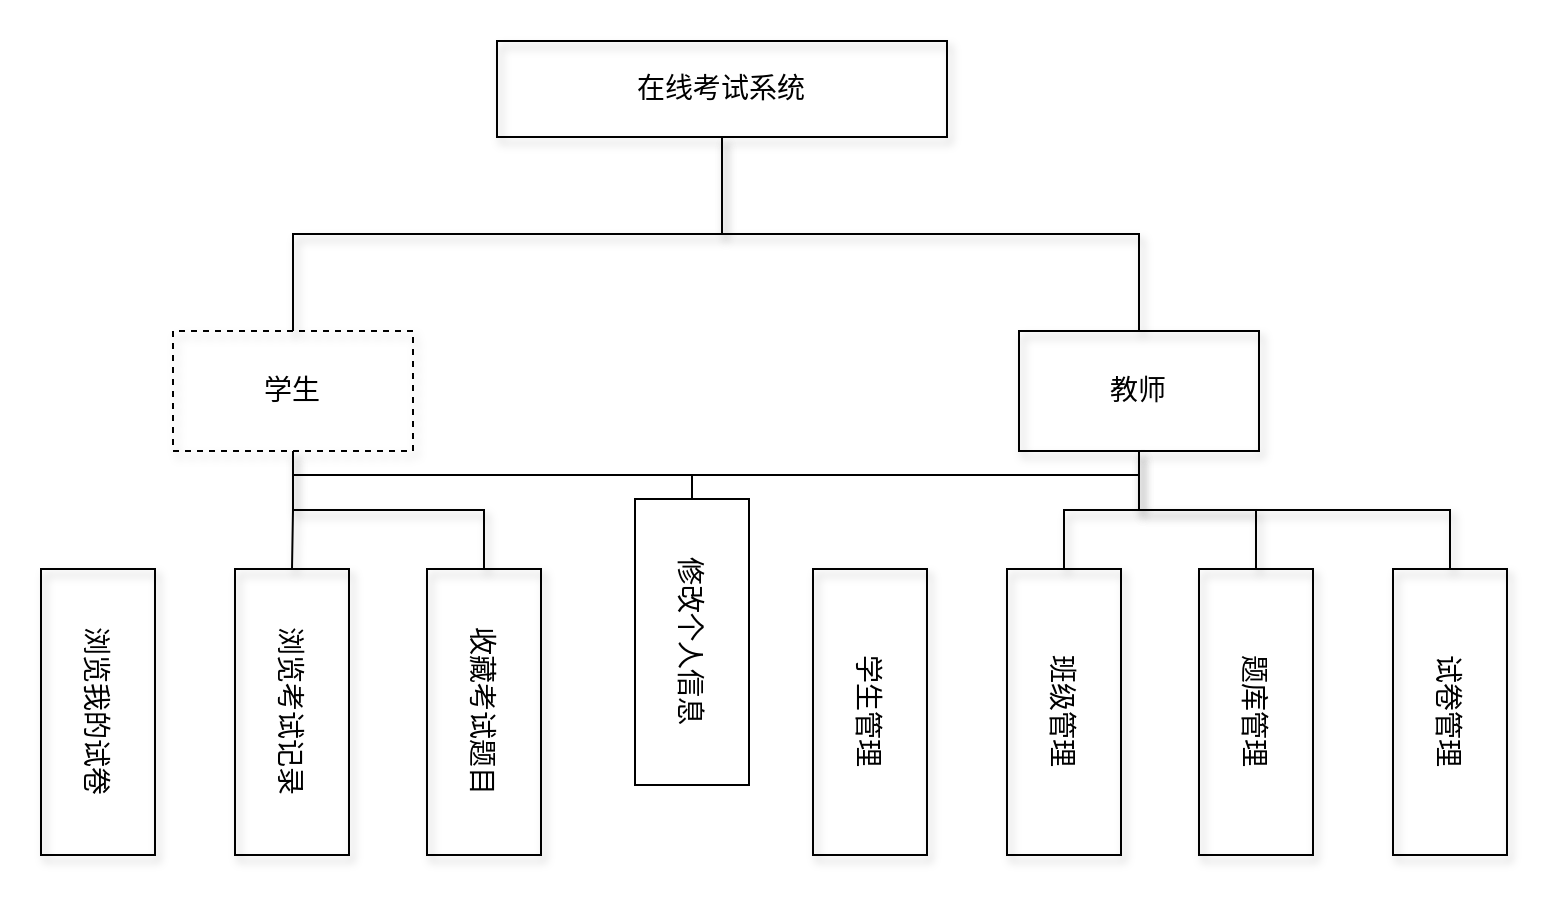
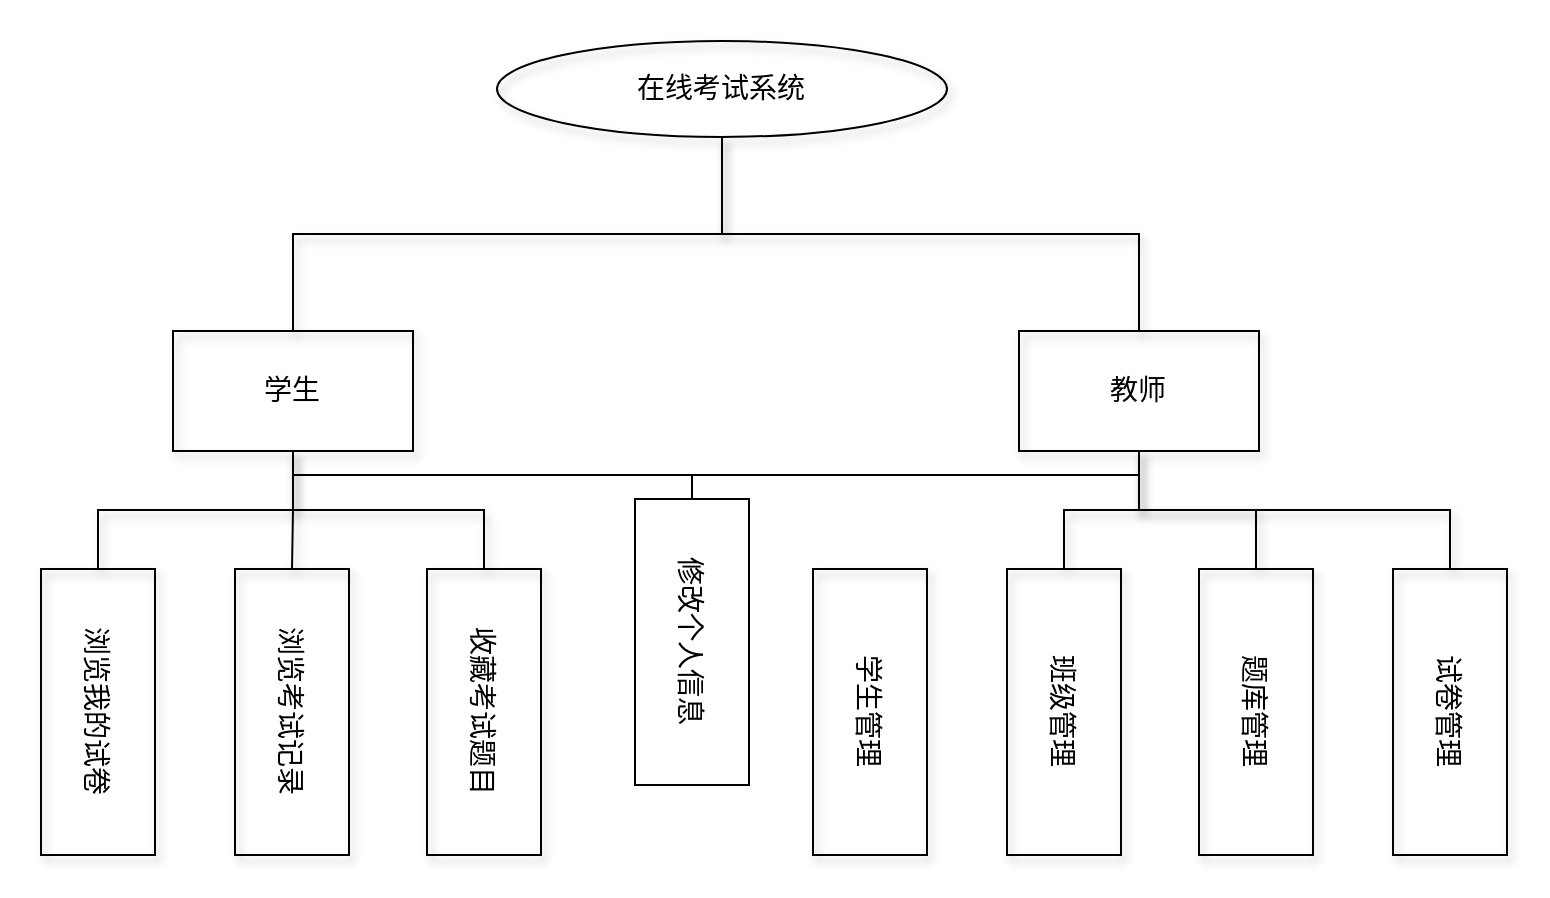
  <mxCell id="0" />
  <mxCell id="1" parent="0" />
  <mxCell id="2" style="edgeStyle=orthogonalEdgeStyle;rounded=0;html=1;exitX=0.5;exitY=1;exitDx=0;exitDy=0;entryX=0.5;entryY=0;entryDx=0;entryDy=0;shadow=1;strokeColor=#000000;strokeWidth=1;fontSize=14;endArrow=none;endFill=0;" edge="1" parent="1" source="4" target="9"><mxGeometry relative="1" as="geometry" /></mxCell>
  <mxCell id="3" style="edgeStyle=orthogonalEdgeStyle;rounded=0;html=1;exitX=0.5;exitY=1;exitDx=0;exitDy=0;shadow=1;strokeColor=#000000;strokeWidth=1;fontSize=14;endArrow=none;endFill=0;" edge="1" parent="1" source="4" target="14"><mxGeometry relative="1" as="geometry" /></mxCell>
- <mxCell id="4" value="&lt;font style=&quot;font-size: 14px;&quot;&gt;在线考试系统&lt;/font&gt;" style="rounded=0;whiteSpace=wrap;html=1;flipV=1;labelBorderColor=none;labelBackgroundColor=#FFFFFF;fillColor=none;strokeColor=#000000;fontColor=#000000;shadow=1;" parent="1" vertex="1"><mxGeometry x="248" y="20" width="225" height="48" as="geometry" /></mxCell>
+ <mxCell id="4" value="&lt;font style=&quot;font-size: 14px;&quot;&gt;在线考试系统&lt;/font&gt;" style="ellipse;whiteSpace=wrap;html=1;flipV=1;labelBorderColor=none;labelBackgroundColor=#FFFFFF;fillColor=none;strokeColor=#000000;fontColor=#000000;shadow=1;" parent="1" vertex="1"><mxGeometry x="248" y="20" width="225" height="48" as="geometry" /></mxCell>
+ <mxCell id="5" style="edgeStyle=orthogonalEdgeStyle;html=1;exitX=0.5;exitY=1;exitDx=0;exitDy=0;strokeColor=#000000;strokeWidth=1;fontSize=14;rounded=0;endArrow=none;endFill=0;shadow=1;" edge="1" parent="1" source="9" target="10"><mxGeometry relative="1" as="geometry" /></mxCell>
  <mxCell id="6" style="edgeStyle=orthogonalEdgeStyle;rounded=0;html=1;exitX=0.5;exitY=1;exitDx=0;exitDy=0;entryX=0.5;entryY=1;entryDx=0;entryDy=0;strokeColor=#000000;strokeWidth=1;fontSize=14;endArrow=none;endFill=0;shadow=1;" edge="1" parent="1" source="9" target="15"><mxGeometry relative="1" as="geometry" /></mxCell>
  <mxCell id="7" style="edgeStyle=orthogonalEdgeStyle;rounded=0;html=1;exitX=0.5;exitY=1;exitDx=0;exitDy=0;entryX=0.5;entryY=1;entryDx=0;entryDy=0;strokeColor=#000000;strokeWidth=1;fontSize=14;endArrow=none;endFill=0;shadow=1;" edge="1" parent="1" source="9" target="16"><mxGeometry relative="1" as="geometry" /></mxCell>
  <mxCell id="8" style="edgeStyle=orthogonalEdgeStyle;rounded=0;html=1;exitX=0.5;exitY=1;exitDx=0;exitDy=0;shadow=0;strokeColor=#000000;strokeWidth=1;fontSize=14;endArrow=none;endFill=0;" edge="1" parent="1" source="9" target="18"><mxGeometry relative="1" as="geometry" /></mxCell>
- <mxCell id="9" value="&lt;font style=&quot;font-size: 14px;&quot;&gt;学生&lt;/font&gt;" style="rounded=0;whiteSpace=wrap;html=1;flipV=1;labelBorderColor=none;labelBackgroundColor=#FFFFFF;fillColor=none;strokeColor=#000000;fontColor=#000000;shadow=1;flipH=0;dashed=1;" parent="1" vertex="1"><mxGeometry x="86" y="165" width="120" height="60" as="geometry" /></mxCell>
+ <mxCell id="9" value="&lt;font style=&quot;font-size: 14px;&quot;&gt;学生&lt;/font&gt;" style="rounded=0;whiteSpace=wrap;html=1;flipV=1;labelBorderColor=none;labelBackgroundColor=#FFFFFF;fillColor=none;strokeColor=#000000;fontColor=#000000;shadow=1;flipH=0;" parent="1" vertex="1"><mxGeometry x="86" y="165" width="120" height="60" as="geometry" /></mxCell>
  <mxCell id="10" value="&lt;font style=&quot;font-size: 14px;&quot;&gt;浏览我的试卷&lt;/font&gt;" style="rounded=0;whiteSpace=wrap;html=1;flipV=1;labelBorderColor=none;labelBackgroundColor=#FFFFFF;fillColor=none;strokeColor=#000000;fontColor=#000000;labelPosition=center;verticalLabelPosition=middle;align=center;verticalAlign=middle;horizontal=0;rotation=-180;shadow=1;" parent="1" vertex="1"><mxGeometry x="20" y="284" width="57" height="143" as="geometry" /></mxCell>
  <mxCell id="11" style="edgeStyle=orthogonalEdgeStyle;rounded=0;html=1;exitX=0.5;exitY=1;exitDx=0;exitDy=0;shadow=1;strokeColor=#000000;strokeWidth=1;fontSize=14;endArrow=none;endFill=0;" edge="1" parent="1" source="14" target="22"><mxGeometry relative="1" as="geometry" /></mxCell>
  <mxCell id="12" style="edgeStyle=orthogonalEdgeStyle;rounded=0;html=1;exitX=0.5;exitY=1;exitDx=0;exitDy=0;entryX=0.5;entryY=1;entryDx=0;entryDy=0;shadow=1;strokeColor=#000000;strokeWidth=1;fontSize=14;endArrow=none;endFill=0;" edge="1" parent="1" source="14" target="20"><mxGeometry relative="1" as="geometry" /></mxCell>
  <mxCell id="13" style="edgeStyle=orthogonalEdgeStyle;rounded=0;html=1;exitX=0.5;exitY=1;exitDx=0;exitDy=0;entryX=0.5;entryY=1;entryDx=0;entryDy=0;shadow=1;strokeColor=#000000;strokeWidth=1;fontSize=14;endArrow=none;endFill=0;" edge="1" parent="1" source="14" target="21"><mxGeometry relative="1" as="geometry" /></mxCell>
  <mxCell id="14" value="&lt;font style=&quot;font-size: 14px;&quot;&gt;教师&lt;/font&gt;" style="rounded=0;whiteSpace=wrap;html=1;flipV=1;labelBorderColor=none;labelBackgroundColor=#FFFFFF;fillColor=none;strokeColor=#000000;fontColor=#000000;flipH=0;shadow=1;" vertex="1" parent="1"><mxGeometry x="509" y="165" width="120" height="60" as="geometry" /></mxCell>
  <mxCell id="15" value="&lt;font style=&quot;font-size: 14px;&quot;&gt;浏览考试记录&lt;/font&gt;" style="rounded=0;whiteSpace=wrap;html=1;flipV=1;labelBorderColor=none;labelBackgroundColor=#FFFFFF;fillColor=none;strokeColor=#000000;fontColor=#000000;labelPosition=center;verticalLabelPosition=middle;align=center;verticalAlign=middle;horizontal=0;rotation=-180;shadow=1;" vertex="1" parent="1"><mxGeometry x="117" y="284" width="57" height="143" as="geometry" /></mxCell>
  <mxCell id="16" value="&lt;font style=&quot;font-size: 14px;&quot;&gt;收藏考试题目&lt;/font&gt;" style="rounded=0;whiteSpace=wrap;html=1;flipV=1;labelBorderColor=none;labelBackgroundColor=#FFFFFF;fillColor=none;strokeColor=#000000;fontColor=#000000;labelPosition=center;verticalLabelPosition=middle;align=center;verticalAlign=middle;horizontal=0;rotation=-180;shadow=1;" vertex="1" parent="1"><mxGeometry x="213" y="284" width="57" height="143" as="geometry" /></mxCell>
  <mxCell id="17" style="edgeStyle=orthogonalEdgeStyle;rounded=0;html=1;exitX=0.5;exitY=1;exitDx=0;exitDy=0;entryX=0.5;entryY=1;entryDx=0;entryDy=0;shadow=0;strokeColor=#000000;strokeWidth=1;fontSize=14;endArrow=none;endFill=0;" edge="1" parent="1" source="18" target="14"><mxGeometry relative="1" as="geometry" /></mxCell>
  <mxCell id="18" value="&lt;font style=&quot;font-size: 14px;&quot;&gt;修改个人信息&lt;/font&gt;" style="rounded=0;whiteSpace=wrap;html=1;flipV=1;labelBorderColor=none;labelBackgroundColor=#FFFFFF;fillColor=none;strokeColor=#000000;fontColor=#000000;labelPosition=center;verticalLabelPosition=middle;align=center;verticalAlign=middle;horizontal=0;rotation=-180;" vertex="1" parent="1"><mxGeometry x="317" y="249" width="57" height="143" as="geometry" /></mxCell>
  <mxCell id="19" value="&lt;span style=&quot;font-size: 14px;&quot;&gt;学生管理&lt;/span&gt;" style="rounded=0;whiteSpace=wrap;html=1;flipV=1;labelBorderColor=none;labelBackgroundColor=#FFFFFF;fillColor=none;strokeColor=#000000;fontColor=#000000;labelPosition=center;verticalLabelPosition=middle;align=center;verticalAlign=middle;horizontal=0;rotation=-180;shadow=1;" vertex="1" parent="1"><mxGeometry x="406" y="284" width="57" height="143" as="geometry" /></mxCell>
  <mxCell id="20" value="&lt;font style=&quot;font-size: 14px;&quot;&gt;题库管理&lt;/font&gt;" style="rounded=0;whiteSpace=wrap;html=1;flipV=1;labelBorderColor=none;labelBackgroundColor=#FFFFFF;fillColor=none;strokeColor=#000000;fontColor=#000000;labelPosition=center;verticalLabelPosition=middle;align=center;verticalAlign=middle;horizontal=0;rotation=-180;shadow=1;" vertex="1" parent="1"><mxGeometry x="599" y="284" width="57" height="143" as="geometry" /></mxCell>
  <mxCell id="21" value="&lt;font style=&quot;font-size: 14px;&quot;&gt;试卷管理&lt;/font&gt;" style="rounded=0;whiteSpace=wrap;html=1;flipV=1;labelBorderColor=none;labelBackgroundColor=#FFFFFF;fillColor=none;strokeColor=#000000;fontColor=#000000;labelPosition=center;verticalLabelPosition=middle;align=center;verticalAlign=middle;horizontal=0;rotation=-180;shadow=1;" vertex="1" parent="1"><mxGeometry x="696" y="284" width="57" height="143" as="geometry" /></mxCell>
  <mxCell id="22" value="&lt;span style=&quot;font-size: 14px;&quot;&gt;班级管理&lt;/span&gt;" style="rounded=0;whiteSpace=wrap;html=1;flipV=1;labelBorderColor=none;labelBackgroundColor=#FFFFFF;fillColor=none;strokeColor=#000000;fontColor=#000000;labelPosition=center;verticalLabelPosition=middle;align=center;verticalAlign=middle;horizontal=0;rotation=-180;shadow=1;" vertex="1" parent="1"><mxGeometry x="503" y="284" width="57" height="143" as="geometry" /></mxCell>
